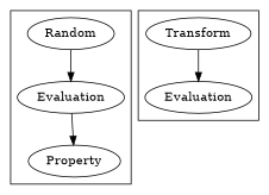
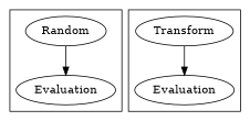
  digraph {
    n1 [label=Random]
    Evaluation
-   n3 [label=Property]
    n4 [label=Transform]
    n5 [label=Evaluation]
    subgraph cluster_1 {
      n1
      Evaluation
-     n3
    }
    subgraph cluster_2 {
      n4
      n5
    }
    n1 -> Evaluation
-   Evaluation -> n3
    n4 -> n5
-   n5 -> n3 [style=invis]
  }
